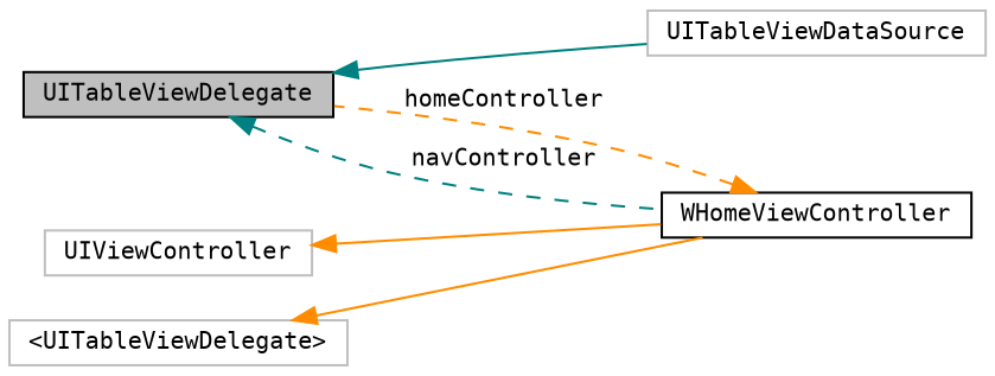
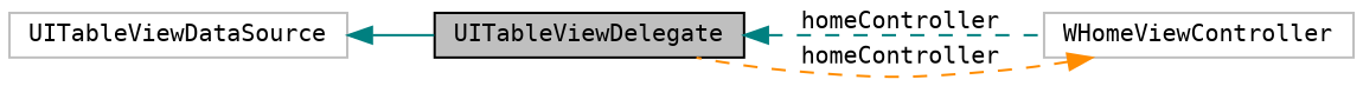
  digraph {
    fontname="DejaVu Sans Mono"
    rankdir=LR
    node [color=grey75 fillcolor=white fontname="DejaVu Sans Mono" fontsize=10 shape=record style=filled]
    edge [color=darkorange dir=back fontname="DejaVu Sans Mono" fontsize=10 labelfontname=Helvetica labelfontsize=10 style=solid]
    n1 [color=black fillcolor=grey75 fontcolor=black height=0.2 label=UITableViewDelegate width=0.4]
-   n2 [color=black height=0.2 label=WHomeViewController width=0.4]
+   n2 [height=0.2 label=WHomeViewController width=0.4]
    n3 [height=0.2 label=UITableViewDataSource width=0.4]
-   n4 [height=0.2 label=UIViewController width=0.4]
-   n5 [height=0.2 label="\<UITableViewDelegate\>" width=0.4]
-   n1 -> n2 [color=teal label=" navController" style=dashed]
+   n1 -> n2 [color=teal label=" homeController" style=dashed]
    n2 -> n1 [label=" homeController" style=dashed]
-   n1 -> n3 [color=teal]
-   n4 -> n2
-   n5 -> n2
+   n3 -> n1 [color=teal]
  }
